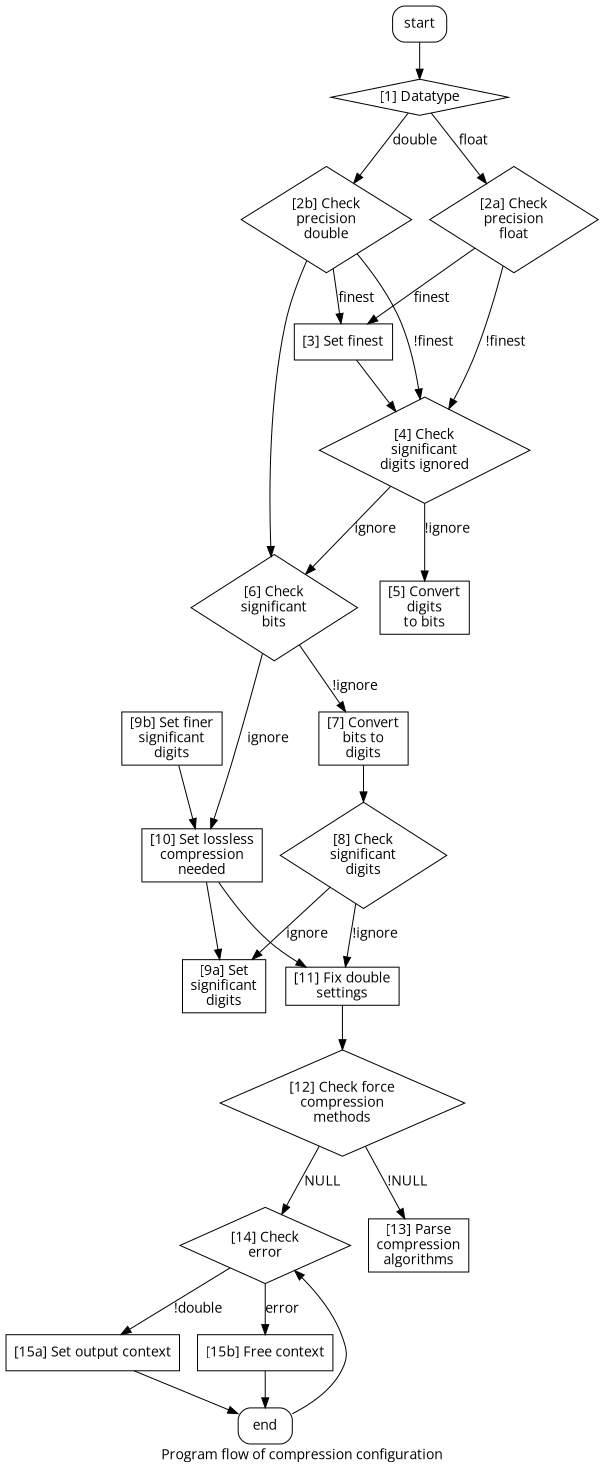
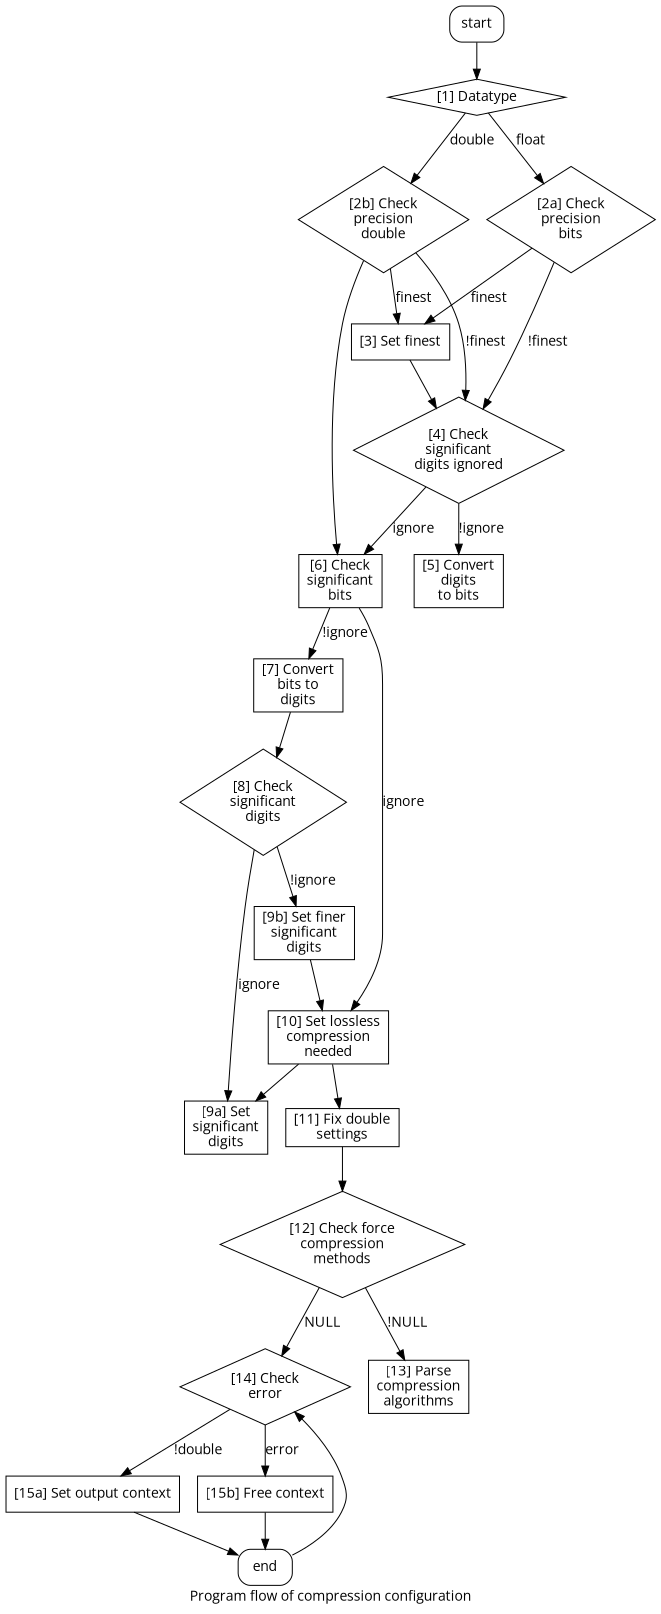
  digraph {
    fontname="Open Sans"
    label="Program flow of compression configuration"
    node [fontname="Open Sans" shape=box]
    edge [fontname="Open Sans"]
    n1 [label="[1] Datatype" shape=diamond]
-   n2 [label="[2a] Check\nprecision\nfloat" shape=diamond]
+   n2 [label="[2a] Check\nprecision\nbits" shape=diamond]
    n3 [label="[2b] Check\nprecision\ndouble" shape=diamond]
    n4 [label="[4] Check\nsignificant\ndigits ignored" shape=diamond]
    n5 [label="[3] Set finest"]
-   n6 [label="[6] Check\nsignificant\nbits" shape=diamond]
+   n6 [label="[6] Check\nsignificant\nbits"]
    n7 [label="[5] Convert\ndigits\nto bits"]
    n8 [label="[7] Convert\nbits to\ndigits"]
    n9 [label="[10] Set lossless\ncompression\nneeded"]
    n10 [label="[8] Check\nsignificant\ndigits" shape=diamond]
    n11 [label="[9a] Set\nsignificant\ndigits"]
    n12 [label="[11] Fix double\nsettings"]
    n13 [label="[9b] Set finer\nsignificant\ndigits"]
    n14 [label="[12] Check force\ncompression\nmethods" shape=diamond]
    n15 [label="[14] Check\nerror" shape=diamond]
    n16 [label="[13] Parse\ncompression\nalgorithms"]
    n17 [label="[15a] Set output context"]
    n18 [label="[15b] Free context"]
    end [style=rounded]
    start [style=rounded]
    n1 -> n2 [label=float]
    n1 -> n3 [label=double]
    n2 -> n4 [label="!finest"]
    n2 -> n5 [label=finest]
    n3 -> n4 [label="!finest"]
    n3 -> n5 [label=finest]
    n3 -> n6
    n4 -> n6 [label=ignore]
    n4 -> n7 [label="!ignore"]
    n5 -> n4
    n6 -> n8 [label="!ignore"]
    n6 -> n9 [label=ignore]
    n8 -> n10
    n9 -> n11
    n9 -> n12
    n10 -> n11 [label=ignore]
-   n10 -> n12 [label="!ignore"]
+   n10 -> n13 [label="!ignore"]
    n12 -> n14
    n13 -> n9
    n14 -> n15 [label=NULL]
    n14 -> n16 [label="!NULL"]
    n15 -> n17 [label="!double"]
    n15 -> n18 [label=error]
    n17 -> end
    n18 -> end
    end -> n15
    start -> n1
  }
